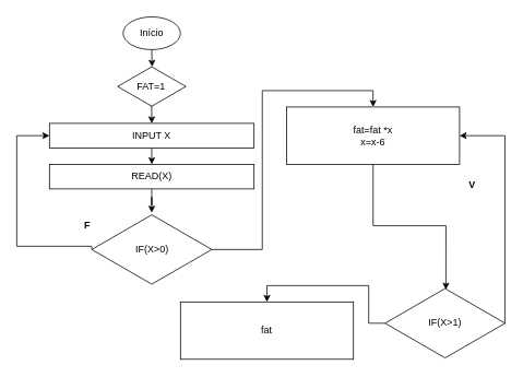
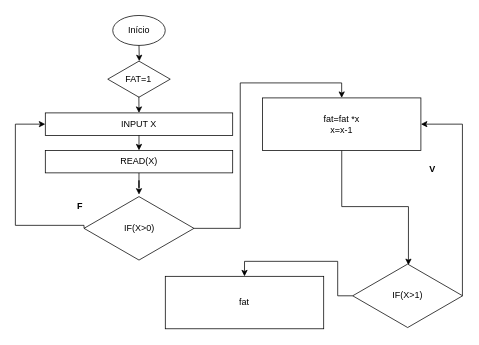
  <mxCell id="0" />
  <mxCell id="1" parent="0" />
  <mxCell id="2" value="Início" style="ellipse;whiteSpace=wrap;html=1;" parent="1" vertex="1"><mxGeometry x="149.93" y="20" width="70" height="40" as="geometry" /></mxCell>
  <mxCell id="3" value="FAT=1" style="html=1;whiteSpace=wrap;aspect=fixed;shape=isoRectangle;" parent="1" vertex="1"><mxGeometry x="143.26" y="80" width="83.34" height="50" as="geometry" /></mxCell>
  <mxCell id="4" value="INPUT X" style="rounded=0;whiteSpace=wrap;html=1;" parent="1" vertex="1"><mxGeometry x="59.93" y="150" width="250" height="30" as="geometry" /></mxCell>
  <mxCell id="5" value="" style="endArrow=classic;html=1;rounded=0;exitX=0.5;exitY=1;exitDx=0;exitDy=0;entryX=0.505;entryY=0.02;entryDx=0;entryDy=0;entryPerimeter=0;" parent="1" source="2" target="3" edge="1"><mxGeometry width="50" height="50" relative="1" as="geometry"><mxPoint x="179.93" y="160" as="sourcePoint" /><mxPoint x="229.93" y="110" as="targetPoint" /></mxGeometry></mxCell>
  <mxCell id="6" value="" style="endArrow=classic;html=1;rounded=0;exitX=0.498;exitY=0.969;exitDx=0;exitDy=0;entryX=0.5;entryY=0;entryDx=0;entryDy=0;exitPerimeter=0;" parent="1" source="3" target="4" edge="1"><mxGeometry width="50" height="50" relative="1" as="geometry"><mxPoint x="184.93" y="60" as="sourcePoint" /><mxPoint x="185.347" y="81" as="targetPoint" /></mxGeometry></mxCell>
  <mxCell id="7" style="edgeStyle=orthogonalEdgeStyle;rounded=0;orthogonalLoop=1;jettySize=auto;html=1;entryX=0.5;entryY=0;entryDx=0;entryDy=0;" edge="1" parent="1" source="8" target="18"><mxGeometry relative="1" as="geometry"><Array as="points"><mxPoint x="320" y="304" /><mxPoint x="320" y="110" /><mxPoint x="455" y="110" /></Array></mxGeometry></mxCell>
  <mxCell id="8" value="IF(X&amp;gt;0)" style="html=1;whiteSpace=wrap;aspect=fixed;shape=isoRectangle;" parent="1" vertex="1"><mxGeometry x="111.6" y="260" width="146.67" height="87.99" as="geometry" /></mxCell>
  <mxCell id="9" value="&lt;b&gt;F&lt;/b&gt;" style="text;html=1;align=center;verticalAlign=middle;resizable=0;points=[];autosize=1;strokeColor=none;fillColor=none;" parent="1" vertex="1"><mxGeometry x="99.93" y="190" width="30" height="30" as="geometry" /></mxCell>
  <mxCell id="10" value="" style="endArrow=classic;html=1;rounded=0;exitX=0.5;exitY=1;exitDx=0;exitDy=0;entryX=0.5;entryY=0;entryDx=0;entryDy=0;" parent="1" source="4" target="14" edge="1"><mxGeometry width="50" height="50" relative="1" as="geometry"><mxPoint x="194.763" y="138.45" as="sourcePoint" /><mxPoint x="194.93" y="160" as="targetPoint" /></mxGeometry></mxCell>
  <mxCell id="11" value="&lt;b&gt;V&lt;/b&gt;" style="text;html=1;align=center;verticalAlign=middle;resizable=0;points=[];autosize=1;strokeColor=none;fillColor=none;" parent="1" vertex="1"><mxGeometry x="239.93" y="190" width="30" height="30" as="geometry" /></mxCell>
  <mxCell id="12" value="" style="edgeStyle=segmentEdgeStyle;endArrow=classic;html=1;rounded=0;fontSize=11;exitX=0;exitY=0.499;exitDx=0;exitDy=0;exitPerimeter=0;entryX=0;entryY=0.5;entryDx=0;entryDy=0;" parent="1" source="8" target="4" edge="1"><mxGeometry width="50" height="50" relative="1" as="geometry"><mxPoint x="69.93" y="360" as="sourcePoint" /><mxPoint x="-167.16" y="427.99" as="targetPoint" /><Array as="points"><mxPoint x="112" y="300" /><mxPoint x="20" y="300" /><mxPoint x="20" y="165" /></Array></mxGeometry></mxCell>
  <mxCell id="13" style="edgeStyle=orthogonalEdgeStyle;rounded=0;orthogonalLoop=1;jettySize=auto;html=1;entryX=0.5;entryY=-0.011;entryDx=0;entryDy=0;entryPerimeter=0;" edge="1" parent="1" source="14" target="8"><mxGeometry relative="1" as="geometry" /></mxCell>
  <mxCell id="14" value="READ(X)" style="rounded=0;whiteSpace=wrap;html=1;" vertex="1" parent="1"><mxGeometry x="59.93" y="200" width="250" height="30" as="geometry" /></mxCell>
  <mxCell id="15" value="&lt;b&gt;F&lt;/b&gt;" style="text;html=1;align=center;verticalAlign=middle;resizable=0;points=[];autosize=1;strokeColor=none;fillColor=none;" vertex="1" parent="1"><mxGeometry x="90.77" y="260" width="30" height="30" as="geometry" /></mxCell>
  <mxCell id="16" style="edgeStyle=orthogonalEdgeStyle;rounded=0;orthogonalLoop=1;jettySize=auto;html=1;entryX=1;entryY=0.5;entryDx=0;entryDy=0;exitX=0.998;exitY=0.5;exitDx=0;exitDy=0;exitPerimeter=0;" edge="1" parent="1" source="21" target="18"><mxGeometry relative="1" as="geometry"><Array as="points"><mxPoint x="616" y="165" /></Array></mxGeometry></mxCell>
  <mxCell id="17" style="edgeStyle=orthogonalEdgeStyle;rounded=0;orthogonalLoop=1;jettySize=auto;html=1;entryX=0.507;entryY=0.034;entryDx=0;entryDy=0;entryPerimeter=0;" edge="1" parent="1" source="18" target="21"><mxGeometry relative="1" as="geometry" /></mxCell>
- <mxCell id="18" value="fat=fat *x&lt;br&gt;x=x-6" style="rounded=0;whiteSpace=wrap;html=1;" vertex="1" parent="1"><mxGeometry x="349.66" y="130" width="211.34" height="70" as="geometry" /></mxCell>
+ <mxCell id="18" value="fat=fat *x&lt;br&gt;x=x-1" style="rounded=0;whiteSpace=wrap;html=1;" vertex="1" parent="1"><mxGeometry x="349.66" y="130" width="211.34" height="70" as="geometry" /></mxCell>
  <mxCell id="19" value="&lt;b&gt;V&lt;/b&gt;" style="text;html=1;align=center;verticalAlign=middle;resizable=0;points=[];autosize=1;strokeColor=none;fillColor=none;" vertex="1" parent="1"><mxGeometry x="561" y="210" width="30" height="30" as="geometry" /></mxCell>
  <mxCell id="20" style="edgeStyle=orthogonalEdgeStyle;rounded=0;orthogonalLoop=1;jettySize=auto;html=1;entryX=0.5;entryY=0;entryDx=0;entryDy=0;" edge="1" parent="1" source="21" target="22"><mxGeometry relative="1" as="geometry"><mxPoint x="184.935" y="580" as="targetPoint" /></mxGeometry></mxCell>
  <mxCell id="21" value="IF(X&amp;gt;1)" style="html=1;whiteSpace=wrap;aspect=fixed;shape=isoRectangle;" vertex="1" parent="1"><mxGeometry x="470" y="350" width="146.67" height="87.99" as="geometry" /></mxCell>
  <mxCell id="22" value="fat" style="rounded=0;whiteSpace=wrap;html=1;" vertex="1" parent="1"><mxGeometry x="220" y="367.99" width="211.34" height="70" as="geometry" /></mxCell>
